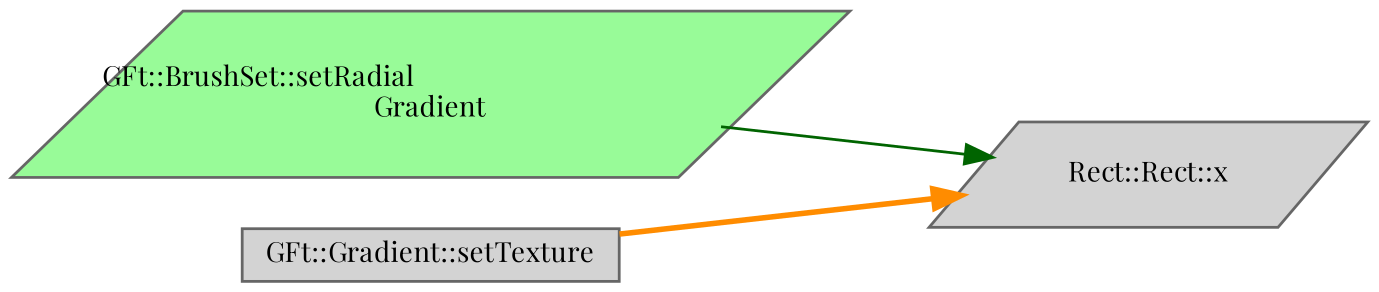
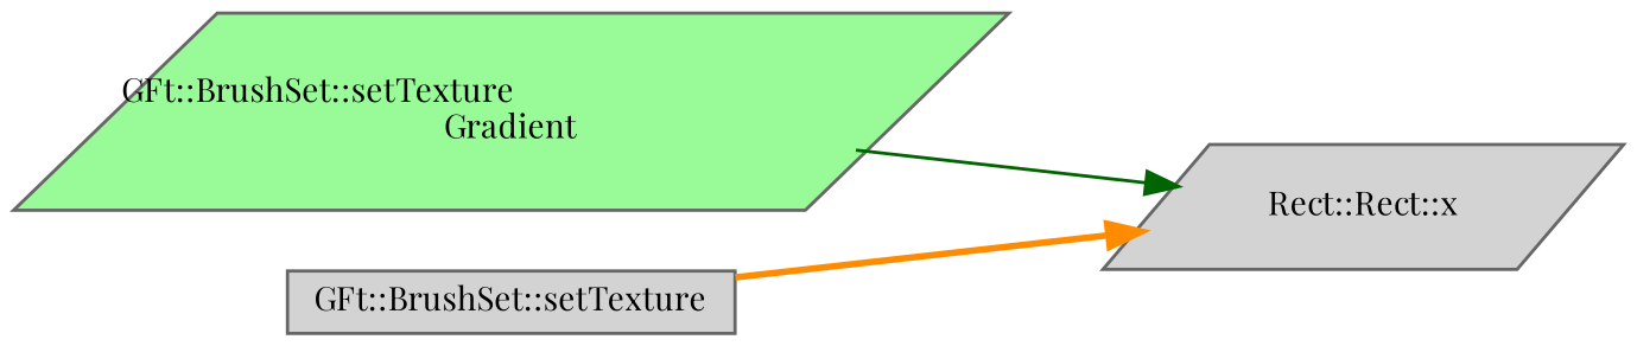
  digraph {
    fontname="Playfair Display"
    rankdir=RL
    node [color=grey40 fillcolor=lightgrey fontname="Playfair Display" fontsize=10 shape=parallelogram style=filled]
    edge [dir=back fontname="Playfair Display" fontsize=10 labelfontname=Helvetica labelfontsize=10]
    n1 [color=gray40 fontcolor=black height=0.2 label="Rect::Rect::x" width=0.4]
-   n2 [fillcolor=palegreen height=0.2 label="GFt::BrushSet::setRadial\lGradient" width=0.4]
-   n3 [height=0.2 label="GFt::Gradient::setTexture" shape=box width=0.4]
+   n2 [fillcolor=palegreen height=0.2 label="GFt::BrushSet::setTexture\lGradient" width=0.4]
+   n3 [height=0.2 label="GFt::BrushSet::setTexture" shape=box width=0.4]
    n1 -> n2 [color=darkgreen style=solid]
    n1 -> n3 [color=darkorange style=bold]
  }
